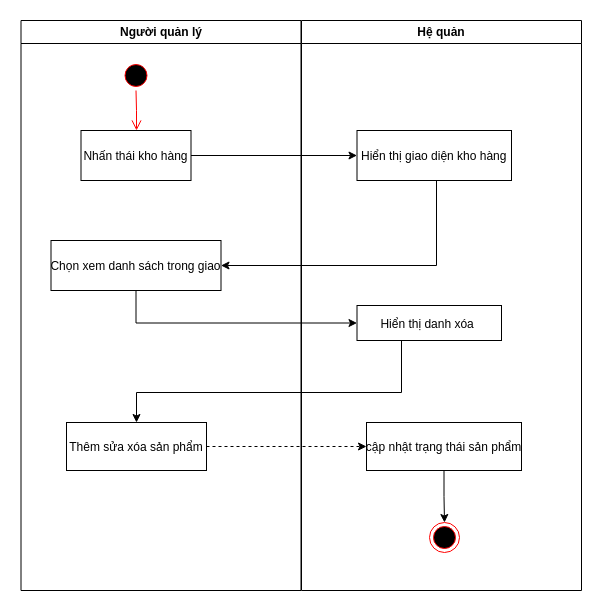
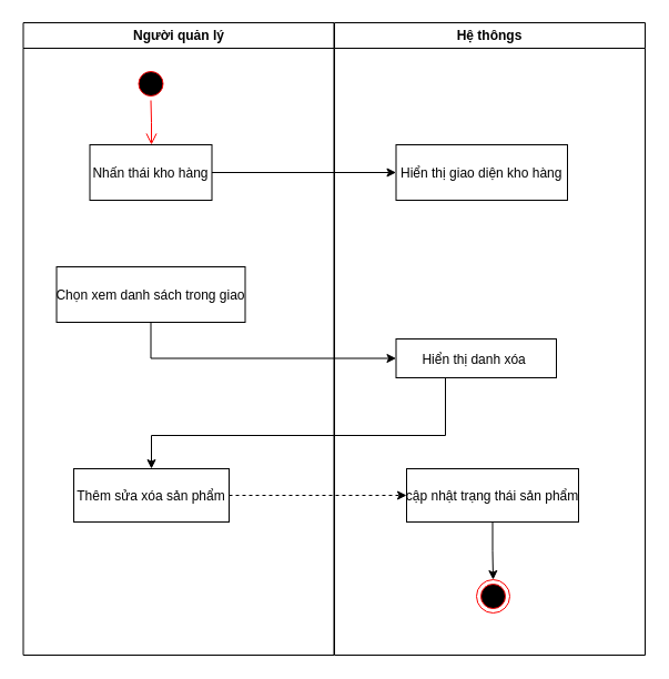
  <mxCell id="0" />
  <mxCell id="1" parent="0" />
  <mxCell id="2" value="Người quản lý" style="swimlane;whiteSpace=wrap" parent="1" vertex="1"><mxGeometry x="20.5" y="20" width="280" height="570" as="geometry" /></mxCell>
  <mxCell id="3" value="" style="ellipse;shape=startState;fillColor=#000000;strokeColor=#ff0000;" parent="2" vertex="1"><mxGeometry x="100" y="40" width="30" height="30" as="geometry" /></mxCell>
  <mxCell id="4" value="" style="edgeStyle=elbowEdgeStyle;elbow=horizontal;verticalAlign=bottom;endArrow=open;endSize=8;strokeColor=#FF0000;endFill=1;rounded=0" parent="2" source="3" target="5" edge="1"><mxGeometry x="100" y="40" as="geometry"><mxPoint x="115" y="110" as="targetPoint" /></mxGeometry></mxCell>
  <mxCell id="5" value="Nhấn thái kho hàng" style="" parent="2" vertex="1"><mxGeometry x="60" y="110" width="110" height="50" as="geometry" /></mxCell>
  <mxCell id="6" value="Chọn xem danh sách trong giao" style="" parent="2" vertex="1"><mxGeometry x="30" y="220" width="170" height="50" as="geometry" /></mxCell>
  <mxCell id="7" value="Thêm sửa xóa sản phẩm" style="" parent="2" vertex="1"><mxGeometry x="45.5" y="402" width="140" height="48" as="geometry" /></mxCell>
- <mxCell id="8" value="Hệ quản" style="swimlane;whiteSpace=wrap" parent="1" vertex="1"><mxGeometry x="301" y="20" width="280" height="570" as="geometry" /></mxCell>
+ <mxCell id="8" value="Hệ thôngs" style="swimlane;whiteSpace=wrap" parent="1" vertex="1"><mxGeometry x="301" y="20" width="280" height="570" as="geometry" /></mxCell>
  <mxCell id="9" value="Hiển thị giao diện kho hàng" style="" parent="8" vertex="1"><mxGeometry x="55.5" y="110" width="154.5" height="50" as="geometry" /></mxCell>
  <mxCell id="10" value="Hiển thị danh xóa " style="" parent="8" vertex="1"><mxGeometry x="55.5" y="285" width="144.5" height="35" as="geometry" /></mxCell>
  <mxCell id="11" style="edgeStyle=orthogonalEdgeStyle;rounded=0;orthogonalLoop=1;jettySize=auto;html=1;exitX=0.5;exitY=1;exitDx=0;exitDy=0;entryX=0.5;entryY=0;entryDx=0;entryDy=0;" edge="1" parent="8" source="12" target="13"><mxGeometry relative="1" as="geometry" /></mxCell>
  <mxCell id="12" value="cập nhật trạng thái sản phẩm" style="" parent="8" vertex="1"><mxGeometry x="65" y="402" width="155" height="48" as="geometry" /></mxCell>
  <mxCell id="13" value="" style="ellipse;html=1;shape=endState;fillColor=#000000;strokeColor=#ff0000;" vertex="1" parent="8"><mxGeometry x="128" y="502" width="30" height="30" as="geometry" /></mxCell>
- <mxCell id="14" style="edgeStyle=orthogonalEdgeStyle;rounded=0;orthogonalLoop=1;jettySize=auto;html=1;entryX=1;entryY=0.5;entryDx=0;entryDy=0;exitX=0.5;exitY=1;exitDx=0;exitDy=0;" edge="1" parent="1" source="9" target="6"><mxGeometry relative="1" as="geometry"><Array as="points"><mxPoint x="436" y="265" /></Array></mxGeometry></mxCell>
  <mxCell id="15" style="edgeStyle=orthogonalEdgeStyle;rounded=0;orthogonalLoop=1;jettySize=auto;html=1;entryX=0.5;entryY=0;entryDx=0;entryDy=0;exitX=0.5;exitY=1;exitDx=0;exitDy=0;" edge="1" parent="1" source="10" target="7"><mxGeometry relative="1" as="geometry"><mxPoint x="386" y="352" as="sourcePoint" /><Array as="points"><mxPoint x="401" y="392" /><mxPoint x="136" y="392" /></Array></mxGeometry></mxCell>
  <mxCell id="16" style="edgeStyle=orthogonalEdgeStyle;rounded=0;orthogonalLoop=1;jettySize=auto;html=1;entryX=0;entryY=0.5;entryDx=0;entryDy=0;dashed=1;" edge="1" parent="1" source="7" target="12"><mxGeometry relative="1" as="geometry" /></mxCell>
  <mxCell id="17" style="edgeStyle=orthogonalEdgeStyle;rounded=0;orthogonalLoop=1;jettySize=auto;html=1;entryX=0;entryY=0.5;entryDx=0;entryDy=0;" edge="1" parent="1" source="5" target="9"><mxGeometry relative="1" as="geometry"><mxPoint x="316" y="155" as="targetPoint" /></mxGeometry></mxCell>
  <mxCell id="18" style="edgeStyle=orthogonalEdgeStyle;rounded=0;orthogonalLoop=1;jettySize=auto;html=1;exitX=0.5;exitY=1;exitDx=0;exitDy=0;entryX=0;entryY=0.5;entryDx=0;entryDy=0;" edge="1" parent="1" source="6" target="10"><mxGeometry relative="1" as="geometry" /></mxCell>
